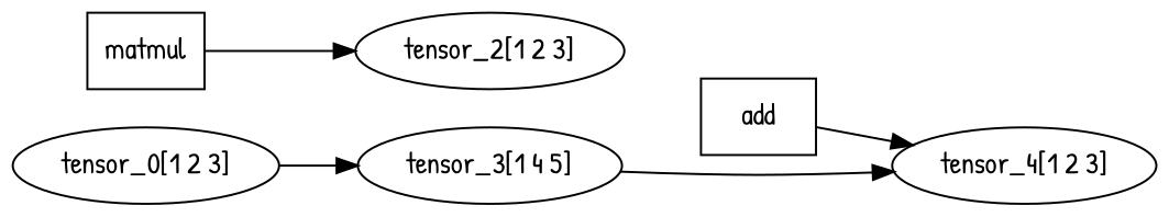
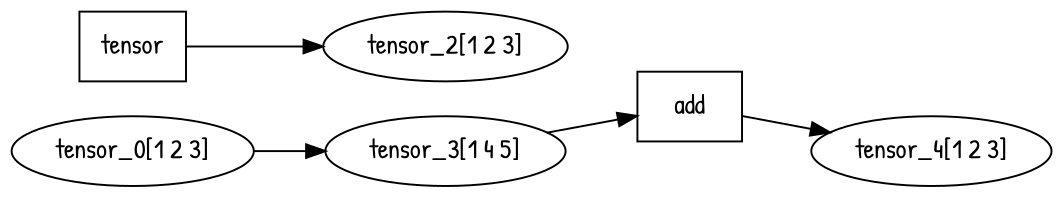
  digraph {
    fontname="Patrick Hand"
    rankdir=LR
    node [fontname="Patrick Hand" shape=ellipse]
    edge [fontname="Patrick Hand"]
    n1 [label="tensor_0[1 2 3]"]
    n2 [label="tensor_3[1 4 5]"]
-   n3 [label=matmul shape=rectangle]
+   n3 [label=tensor shape=rectangle]
    n4 [label="tensor_2[1 2 3]"]
    n5 [label=add shape=rectangle]
    n6 [label="tensor_4[1 2 3]"]
    n1 -> n2
-   n2 -> n6
+   n2 -> n5
    n3 -> n4
    n5 -> n6
  }
